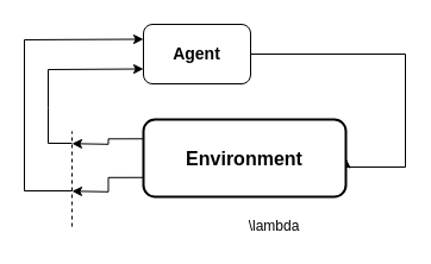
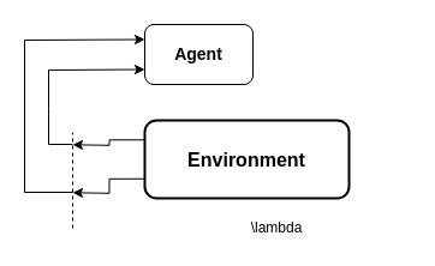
  <mxCell id="0" />
  <mxCell id="1" parent="0" />
- <mxCell id="2" style="edgeStyle=orthogonalEdgeStyle;rounded=0;sketch=0;jumpStyle=none;orthogonalLoop=1;jettySize=auto;html=1;exitX=1;exitY=0.5;exitDx=0;exitDy=0;entryX=1;entryY=0.5;entryDx=0;entryDy=0;shadow=0;" edge="1" parent="1" source="3" target="6"><mxGeometry relative="1" as="geometry"><Array as="points"><mxPoint x="340" y="45" /><mxPoint x="340" y="140" /></Array></mxGeometry></mxCell>
  <mxCell id="3" value="&lt;b&gt;&lt;font style=&quot;font-size: 14px&quot;&gt;Agent&lt;/font&gt;&lt;/b&gt;" style="rounded=1;whiteSpace=wrap;html=1;strokeWidth=1;" vertex="1" parent="1"><mxGeometry x="120" y="20" width="90" height="50" as="geometry" /></mxCell>
  <mxCell id="4" style="edgeStyle=orthogonalEdgeStyle;rounded=0;sketch=0;jumpStyle=none;orthogonalLoop=1;jettySize=auto;html=1;exitX=0;exitY=0.25;exitDx=0;exitDy=0;shadow=0;" edge="1" parent="1" source="6"><mxGeometry relative="1" as="geometry"><mxPoint x="60" y="120.276" as="targetPoint" /></mxGeometry></mxCell>
  <mxCell id="5" style="edgeStyle=orthogonalEdgeStyle;rounded=0;sketch=0;jumpStyle=none;orthogonalLoop=1;jettySize=auto;html=1;exitX=0;exitY=0.75;exitDx=0;exitDy=0;shadow=0;" edge="1" parent="1" source="6"><mxGeometry relative="1" as="geometry"><mxPoint x="60" y="160.276" as="targetPoint" /></mxGeometry></mxCell>
  <mxCell id="6" value="&lt;b&gt;&lt;font style=&quot;font-size: 16px&quot;&gt;Environment&lt;/font&gt;&lt;/b&gt;" style="rounded=1;whiteSpace=wrap;html=1;strokeWidth=2;" vertex="1" parent="1"><mxGeometry x="120" y="100" width="170" height="65" as="geometry" /></mxCell>
  <mxCell id="7" value="" style="endArrow=none;dashed=1;html=1;" edge="1" parent="1"><mxGeometry width="50" height="50" relative="1" as="geometry"><mxPoint x="60" y="190" as="sourcePoint" /><mxPoint x="60" y="110" as="targetPoint" /></mxGeometry></mxCell>
  <mxCell id="8" value="" style="endArrow=classic;html=1;rounded=0;entryX=0;entryY=0.25;entryDx=0;entryDy=0;" edge="1" parent="1" target="3"><mxGeometry width="50" height="50" relative="1" as="geometry"><mxPoint x="60" y="160" as="sourcePoint" /><mxPoint x="-10" y="40" as="targetPoint" /><Array as="points"><mxPoint x="20" y="160" /><mxPoint x="20" y="33" /></Array></mxGeometry></mxCell>
  <mxCell id="9" value="" style="endArrow=classic;html=1;shadow=0;rounded=0;entryX=0;entryY=0.75;entryDx=0;entryDy=0;" edge="1" parent="1" target="3"><mxGeometry width="50" height="50" relative="1" as="geometry"><mxPoint x="60" y="120" as="sourcePoint" /><mxPoint x="90" y="60" as="targetPoint" /><Array as="points"><mxPoint x="40" y="120" /><mxPoint x="40" y="90" /><mxPoint x="40" y="58" /></Array></mxGeometry></mxCell>
  <mxCell id="10" value="\lambda" style="text;html=1;strokeColor=none;fillColor=none;align=center;verticalAlign=middle;whiteSpace=wrap;rounded=0;" vertex="1" parent="1"><mxGeometry x="210" y="180" width="40" height="20" as="geometry" /></mxCell>
